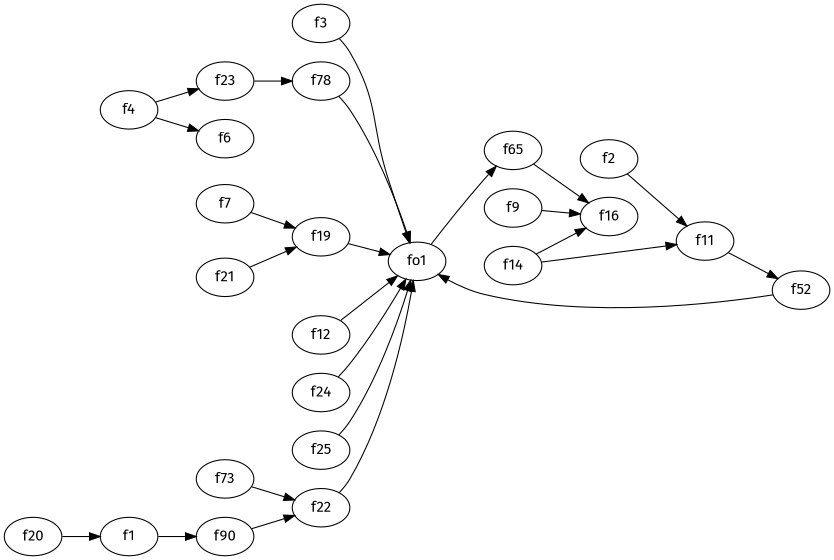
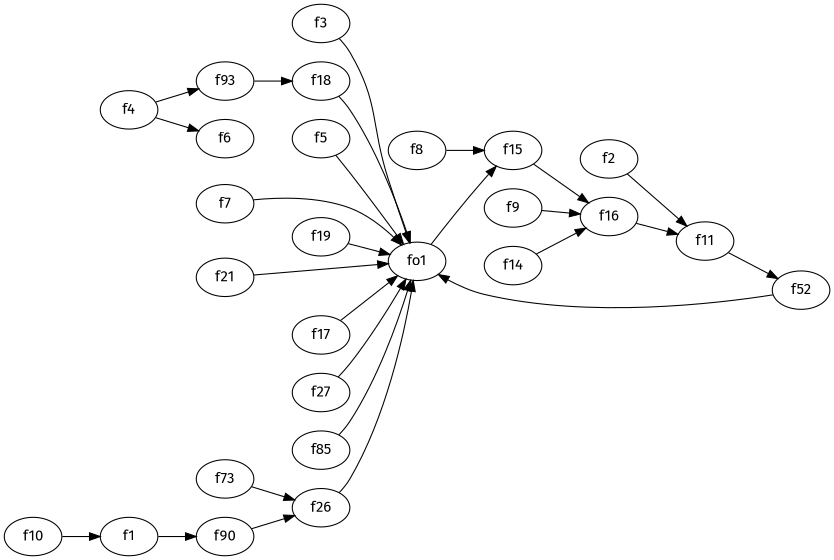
  strict digraph {
    fontname="Fira Sans"
    rankdir=LR
    node [fontname="Fira Sans"]
    edge [fontname="Fira Sans" weight=2]
    n1 [label=f90]
    f1
-   f22
+   f22 [label=f26]
    f2
    f11
    n6 [label=f52]
    f3
    fo1
-   f15 [label=f65]
+   f15
    f4
-   f23
+   f23 [label=f93]
    f6
-   f18 [label=f78]
+   f18
+   f5
    f7
+   f8
    f16
    f9
-   f10 [label=f20]
+   f10
    n20 [label=f73]
    f14
-   f17 [label=f12]
+   f17
    f19
    f21
-   f24
-   f25
+   f24 [label=f27]
+   f25 [label=f85]
    n1 -> f22
    f1 -> n1
    f22 -> fo1
    f2 -> f11
    f11 -> n6
    n6 -> fo1
    f3 -> fo1
    fo1 -> f15
    f15 -> f16
    f4 -> f23
    f4 -> f6
    f23 -> f18
    f18 -> fo1
-   f7 -> f19
-   f14 -> f11
+   f5 -> fo1
+   f7 -> fo1
+   f8 -> f15
+   f16 -> f11
    f9 -> f16
    f10 -> f1
    n20 -> f22
    f14 -> f16
    f17 -> fo1
    f19 -> fo1
-   f21 -> f19
+   f21 -> fo1
    f24 -> fo1
    f25 -> fo1
  }
